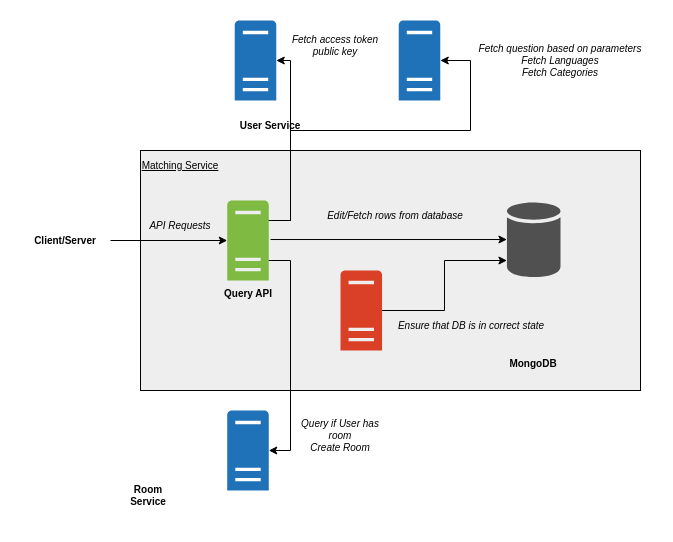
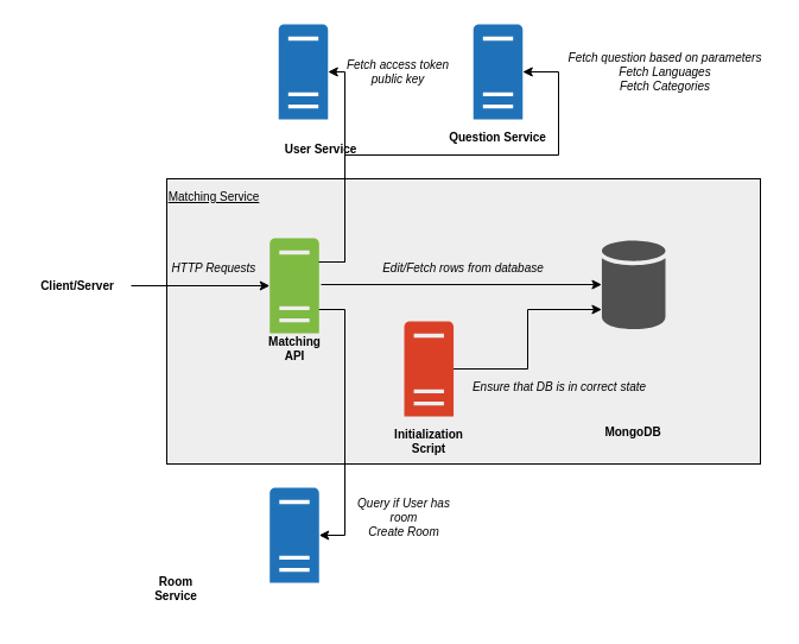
  <mxCell id="0" />
  <mxCell id="1" parent="0" />
  <mxCell id="2" value="" style="group" connectable="0" vertex="1" parent="1"><mxGeometry x="20" y="20" width="630.21" height="500" as="geometry" /></mxCell>
  <mxCell id="3" value="" style="rounded=0;whiteSpace=wrap;html=1;fillColor=#EEEEEE;" vertex="1" parent="2"><mxGeometry x="120" y="130" width="500" height="240" as="geometry" /></mxCell>
- <mxCell id="4" value="&lt;font style=&quot;font-size: 10px;&quot;&gt;&lt;b style=&quot;font-size: 10px;&quot;&gt;Query API&lt;/b&gt;&lt;/font&gt;" style="text;html=1;strokeColor=none;fillColor=none;align=center;verticalAlign=middle;whiteSpace=wrap;rounded=0;fontSize=10;" vertex="1" parent="2"><mxGeometry x="197.5" y="258" width="60" height="30" as="geometry" /></mxCell>
- <mxCell id="5" value="&lt;font style=&quot;font-size: 10px;&quot;&gt;Edit/Fetch rows from database&lt;/font&gt;" style="text;html=1;strokeColor=none;fillColor=none;align=center;verticalAlign=middle;whiteSpace=wrap;rounded=0;fontStyle=2;fontSize=10;" vertex="1" parent="2"><mxGeometry x="285" y="180" width="180" height="30" as="geometry" /></mxCell>
+ <mxCell id="4" value="&lt;font style=&quot;font-size: 10px;&quot;&gt;&lt;b style=&quot;font-size: 10px;&quot;&gt;Matching API&lt;/b&gt;&lt;/font&gt;" style="text;html=1;strokeColor=none;fillColor=none;align=center;verticalAlign=middle;whiteSpace=wrap;rounded=0;fontSize=10;" vertex="1" parent="2"><mxGeometry x="197.5" y="258" width="60" height="30" as="geometry" /></mxCell>
+ <mxCell id="5" value="&lt;font style=&quot;font-size: 10px;&quot;&gt;Edit/Fetch rows from database&lt;/font&gt;" style="text;html=1;strokeColor=none;fillColor=none;align=center;verticalAlign=middle;whiteSpace=wrap;rounded=0;fontStyle=2;fontSize=10;" vertex="1" parent="2"><mxGeometry x="280" y="190" width="180" height="30" as="geometry" /></mxCell>
  <mxCell id="6" style="edgeStyle=orthogonalEdgeStyle;rounded=0;orthogonalLoop=1;jettySize=auto;html=1;" edge="1" parent="2" target="12"><mxGeometry relative="1" as="geometry"><mxPoint x="250" y="219.034" as="sourcePoint" /><mxPoint x="490" y="219.034" as="targetPoint" /></mxGeometry></mxCell>
  <mxCell id="7" value="&lt;font style=&quot;font-size: 10px;&quot;&gt;Fetch q&lt;span style=&quot;background-color: initial; font-size: 10px;&quot;&gt;uestion based on parameters&lt;/span&gt;&lt;br style=&quot;font-size: 10px;&quot;&gt;Fetch&amp;nbsp;&lt;span style=&quot;background-color: initial; font-size: 10px;&quot;&gt;Languages&lt;/span&gt;&lt;br style=&quot;font-size: 10px;&quot;&gt;Fetch&amp;nbsp;&lt;span style=&quot;background-color: initial; font-size: 10px;&quot;&gt;Categories&lt;/span&gt;&lt;/font&gt;&lt;font style=&quot;font-size: 10px;&quot;&gt;&lt;br style=&quot;font-size: 10px;&quot;&gt;&lt;/font&gt;" style="text;html=1;strokeColor=none;fillColor=none;align=center;verticalAlign=middle;whiteSpace=wrap;rounded=0;fontStyle=2;fontSize=10;" vertex="1" parent="2"><mxGeometry x="450.21" y="25" width="180" height="30" as="geometry" /></mxCell>
- <mxCell id="8" value="&lt;font style=&quot;font-size: 10px;&quot;&gt;Fetch access token public key&lt;/font&gt;" style="text;html=1;strokeColor=none;fillColor=none;align=center;verticalAlign=middle;whiteSpace=wrap;rounded=0;fontStyle=2;fontSize=10;" vertex="1" parent="2"><mxGeometry x="270.21" y="10" width="90" height="30" as="geometry" /></mxCell>
+ <mxCell id="8" value="&lt;font style=&quot;font-size: 10px;&quot;&gt;Fetch access token public key&lt;/font&gt;" style="text;html=1;strokeColor=none;fillColor=none;align=center;verticalAlign=middle;whiteSpace=wrap;rounded=0;fontStyle=2;fontSize=10;" vertex="1" parent="2"><mxGeometry x="270.21" y="25" width="90" height="30" as="geometry" /></mxCell>
  <mxCell id="9" value="&lt;font style=&quot;font-size: 10px;&quot;&gt;&lt;b style=&quot;font-size: 10px;&quot;&gt;Client/Server&lt;/b&gt;&lt;/font&gt;" style="text;html=1;strokeColor=none;fillColor=none;align=center;verticalAlign=middle;whiteSpace=wrap;rounded=0;fontSize=10;" vertex="1" parent="2"><mxGeometry y="205" width="90" height="30" as="geometry" /></mxCell>
  <mxCell id="10" value="" style="sketch=0;pointerEvents=1;shadow=0;dashed=0;html=1;strokeColor=none;fillColor=#2072B8;labelPosition=center;verticalLabelPosition=bottom;verticalAlign=top;outlineConnect=0;align=center;shape=mxgraph.office.servers.server_generic;" vertex="1" parent="2"><mxGeometry x="214.23" width="41.54" height="80" as="geometry" /></mxCell>
  <mxCell id="11" value="&lt;font style=&quot;font-size: 10px;&quot;&gt;Matching Service&lt;/font&gt;" style="text;html=1;strokeColor=none;fillColor=none;align=center;verticalAlign=middle;whiteSpace=wrap;rounded=0;fontStyle=4;fontSize=10;" vertex="1" parent="2"><mxGeometry x="120" y="130" width="80" height="30" as="geometry" /></mxCell>
  <mxCell id="12" value="" style="sketch=0;shadow=0;dashed=0;html=1;strokeColor=none;fillColor=#505050;labelPosition=center;verticalLabelPosition=bottom;verticalAlign=top;outlineConnect=0;align=center;shape=mxgraph.office.databases.database;" vertex="1" parent="2"><mxGeometry x="486.43" y="182" width="53.57" height="75" as="geometry" /></mxCell>
  <mxCell id="13" value="" style="sketch=0;pointerEvents=1;shadow=0;dashed=0;html=1;strokeColor=none;fillColor=#7FBA42;labelPosition=center;verticalLabelPosition=bottom;verticalAlign=top;outlineConnect=0;align=center;shape=mxgraph.office.servers.server_generic;" vertex="1" parent="2"><mxGeometry x="206.73" y="180" width="41.54" height="80" as="geometry" /></mxCell>
  <mxCell id="14" style="edgeStyle=orthogonalEdgeStyle;rounded=0;orthogonalLoop=1;jettySize=auto;html=1;" edge="1" parent="2" source="9" target="13"><mxGeometry relative="1" as="geometry" /></mxCell>
  <mxCell id="15" style="edgeStyle=orthogonalEdgeStyle;rounded=0;orthogonalLoop=1;jettySize=auto;html=1;" edge="1" parent="2" source="13" target="10"><mxGeometry relative="1" as="geometry"><mxPoint x="227.517" y="180.163" as="sourcePoint" /><mxPoint x="270" y="80" as="targetPoint" /><Array as="points"><mxPoint x="270" y="200" /><mxPoint x="270" y="40" /></Array></mxGeometry></mxCell>
  <mxCell id="16" value="" style="sketch=0;pointerEvents=1;shadow=0;dashed=0;html=1;strokeColor=none;fillColor=#2072B8;labelPosition=center;verticalLabelPosition=bottom;verticalAlign=top;outlineConnect=0;align=center;shape=mxgraph.office.servers.server_generic;" vertex="1" parent="2"><mxGeometry x="206.73" y="390" width="41.54" height="80" as="geometry" /></mxCell>
  <mxCell id="17" style="edgeStyle=orthogonalEdgeStyle;rounded=0;orthogonalLoop=1;jettySize=auto;html=1;" edge="1" parent="2" source="13" target="16"><mxGeometry relative="1" as="geometry"><Array as="points"><mxPoint x="270" y="240" /><mxPoint x="270" y="430" /></Array></mxGeometry></mxCell>
  <mxCell id="18" value="&lt;font style=&quot;font-size: 10px;&quot;&gt;&lt;b style=&quot;font-size: 10px;&quot;&gt;User Service&lt;/b&gt;&lt;/font&gt;" style="text;html=1;strokeColor=none;fillColor=none;align=center;verticalAlign=middle;whiteSpace=wrap;rounded=0;fontSize=10;" vertex="1" parent="2"><mxGeometry x="205" y="90" width="90" height="30" as="geometry" /></mxCell>
  <mxCell id="19" value="" style="sketch=0;pointerEvents=1;shadow=0;dashed=0;html=1;strokeColor=none;fillColor=#DA4026;labelPosition=center;verticalLabelPosition=bottom;verticalAlign=top;outlineConnect=0;align=center;shape=mxgraph.office.servers.server_generic;" vertex="1" parent="2"><mxGeometry x="320.0" y="250" width="41.54" height="80" as="geometry" /></mxCell>
  <mxCell id="20" style="edgeStyle=orthogonalEdgeStyle;rounded=0;orthogonalLoop=1;jettySize=auto;html=1;" edge="1" parent="2" source="19" target="12"><mxGeometry relative="1" as="geometry"><mxPoint x="360" y="297.034" as="sourcePoint" /><mxPoint x="490" y="231.5" as="targetPoint" /><Array as="points"><mxPoint x="424" y="290" /><mxPoint x="424" y="240" /></Array></mxGeometry></mxCell>
+ <mxCell id="21" value="&lt;b style=&quot;font-size: 10px;&quot;&gt;&lt;font style=&quot;font-size: 10px;&quot;&gt;Initialization Script&lt;/font&gt;&lt;/b&gt;" style="text;html=1;strokeColor=none;fillColor=none;align=center;verticalAlign=middle;whiteSpace=wrap;rounded=0;fontSize=10;" vertex="1" parent="2"><mxGeometry x="310.77" y="336" width="60" height="30" as="geometry" /></mxCell>
  <mxCell id="22" value="&lt;b style=&quot;font-size: 10px;&quot;&gt;&lt;font style=&quot;font-size: 10px;&quot;&gt;MongoDB&lt;/font&gt;&lt;/b&gt;" style="text;html=1;strokeColor=none;fillColor=none;align=center;verticalAlign=middle;whiteSpace=wrap;rounded=0;fontSize=10;" vertex="1" parent="2"><mxGeometry x="483.21" y="328" width="60" height="30" as="geometry" /></mxCell>
+ <mxCell id="23" value="&lt;b style=&quot;font-size: 10px;&quot;&gt;&lt;font style=&quot;font-size: 10px;&quot;&gt;Question Service&lt;/font&gt;&lt;/b&gt;" style="text;html=1;strokeColor=none;fillColor=none;align=center;verticalAlign=middle;whiteSpace=wrap;rounded=0;fontSize=10;" vertex="1" parent="2"><mxGeometry x="354" y="80" width="90" height="30" as="geometry" /></mxCell>
  <mxCell id="24" value="" style="sketch=0;pointerEvents=1;shadow=0;dashed=0;html=1;strokeColor=none;fillColor=#2072B8;labelPosition=center;verticalLabelPosition=bottom;verticalAlign=top;outlineConnect=0;align=center;shape=mxgraph.office.servers.server_generic;" vertex="1" parent="2"><mxGeometry x="378.23" width="41.54" height="80" as="geometry" /></mxCell>
  <mxCell id="25" style="edgeStyle=orthogonalEdgeStyle;rounded=0;orthogonalLoop=1;jettySize=auto;html=1;" edge="1" parent="2" source="13" target="24"><mxGeometry relative="1" as="geometry"><mxPoint x="227.517" y="180.163" as="sourcePoint" /><mxPoint x="440" y="70.0" as="targetPoint" /><Array as="points"><mxPoint x="270" y="200" /><mxPoint x="270" y="110" /><mxPoint x="450" y="110" /><mxPoint x="450" y="40" /></Array></mxGeometry></mxCell>
  <mxCell id="26" value="&lt;font style=&quot;font-size: 10px;&quot;&gt;Ensure that DB is in correct state&lt;/font&gt;" style="text;html=1;strokeColor=none;fillColor=none;align=center;verticalAlign=middle;whiteSpace=wrap;rounded=0;fontStyle=2;fontSize=10;" vertex="1" parent="2"><mxGeometry x="361.21" y="290" width="180" height="30" as="geometry" /></mxCell>
- <mxCell id="27" value="&lt;font style=&quot;font-size: 10px;&quot;&gt;API Requests&lt;/font&gt;" style="text;html=1;strokeColor=none;fillColor=none;align=center;verticalAlign=middle;whiteSpace=wrap;rounded=0;fontStyle=2;fontSize=10;" vertex="1" parent="2"><mxGeometry x="70" y="190" width="180" height="30" as="geometry" /></mxCell>
+ <mxCell id="27" value="&lt;font style=&quot;font-size: 10px;&quot;&gt;HTTP Requests&lt;/font&gt;" style="text;html=1;strokeColor=none;fillColor=none;align=center;verticalAlign=middle;whiteSpace=wrap;rounded=0;fontStyle=2;fontSize=10;" vertex="1" parent="2"><mxGeometry x="70" y="190" width="180" height="30" as="geometry" /></mxCell>
  <mxCell id="28" value="&lt;font style=&quot;font-size: 10px;&quot;&gt;&lt;b style=&quot;font-size: 10px;&quot;&gt;Room Service&lt;/b&gt;&lt;/font&gt;" style="text;html=1;strokeColor=none;fillColor=none;align=center;verticalAlign=middle;whiteSpace=wrap;rounded=0;fontSize=10;" vertex="1" parent="2"><mxGeometry x="97.5" y="460" width="60" height="30" as="geometry" /></mxCell>
  <mxCell id="29" value="&lt;div style=&quot;font-size: 10px;&quot;&gt;&lt;font style=&quot;font-size: 10px;&quot;&gt;Query if User has room&lt;/font&gt;&lt;/div&gt;&lt;div style=&quot;font-size: 10px;&quot;&gt;&lt;font style=&quot;font-size: 10px;&quot;&gt;Create Room&lt;/font&gt;&lt;/div&gt;" style="text;html=1;strokeColor=none;fillColor=none;align=center;verticalAlign=middle;whiteSpace=wrap;rounded=0;fontStyle=2;fontSize=10;" vertex="1" parent="2"><mxGeometry x="270.21" y="400" width="99.79" height="30" as="geometry" /></mxCell>
